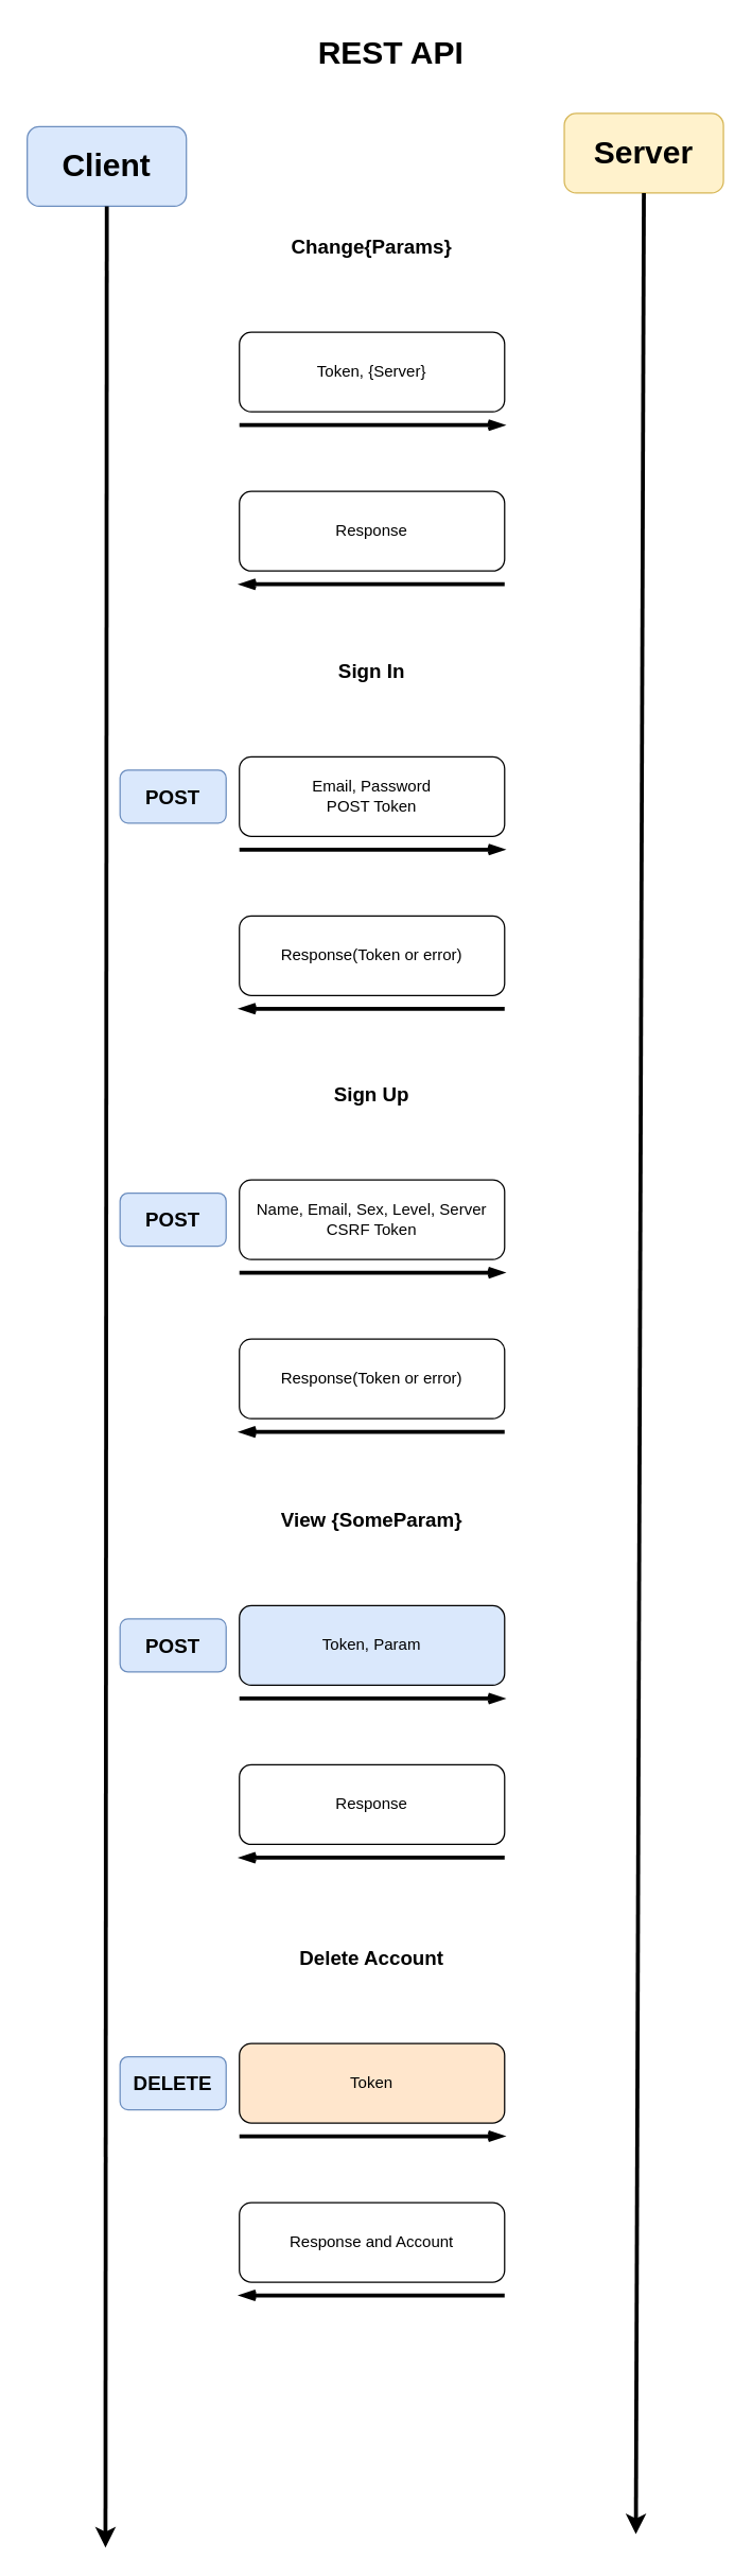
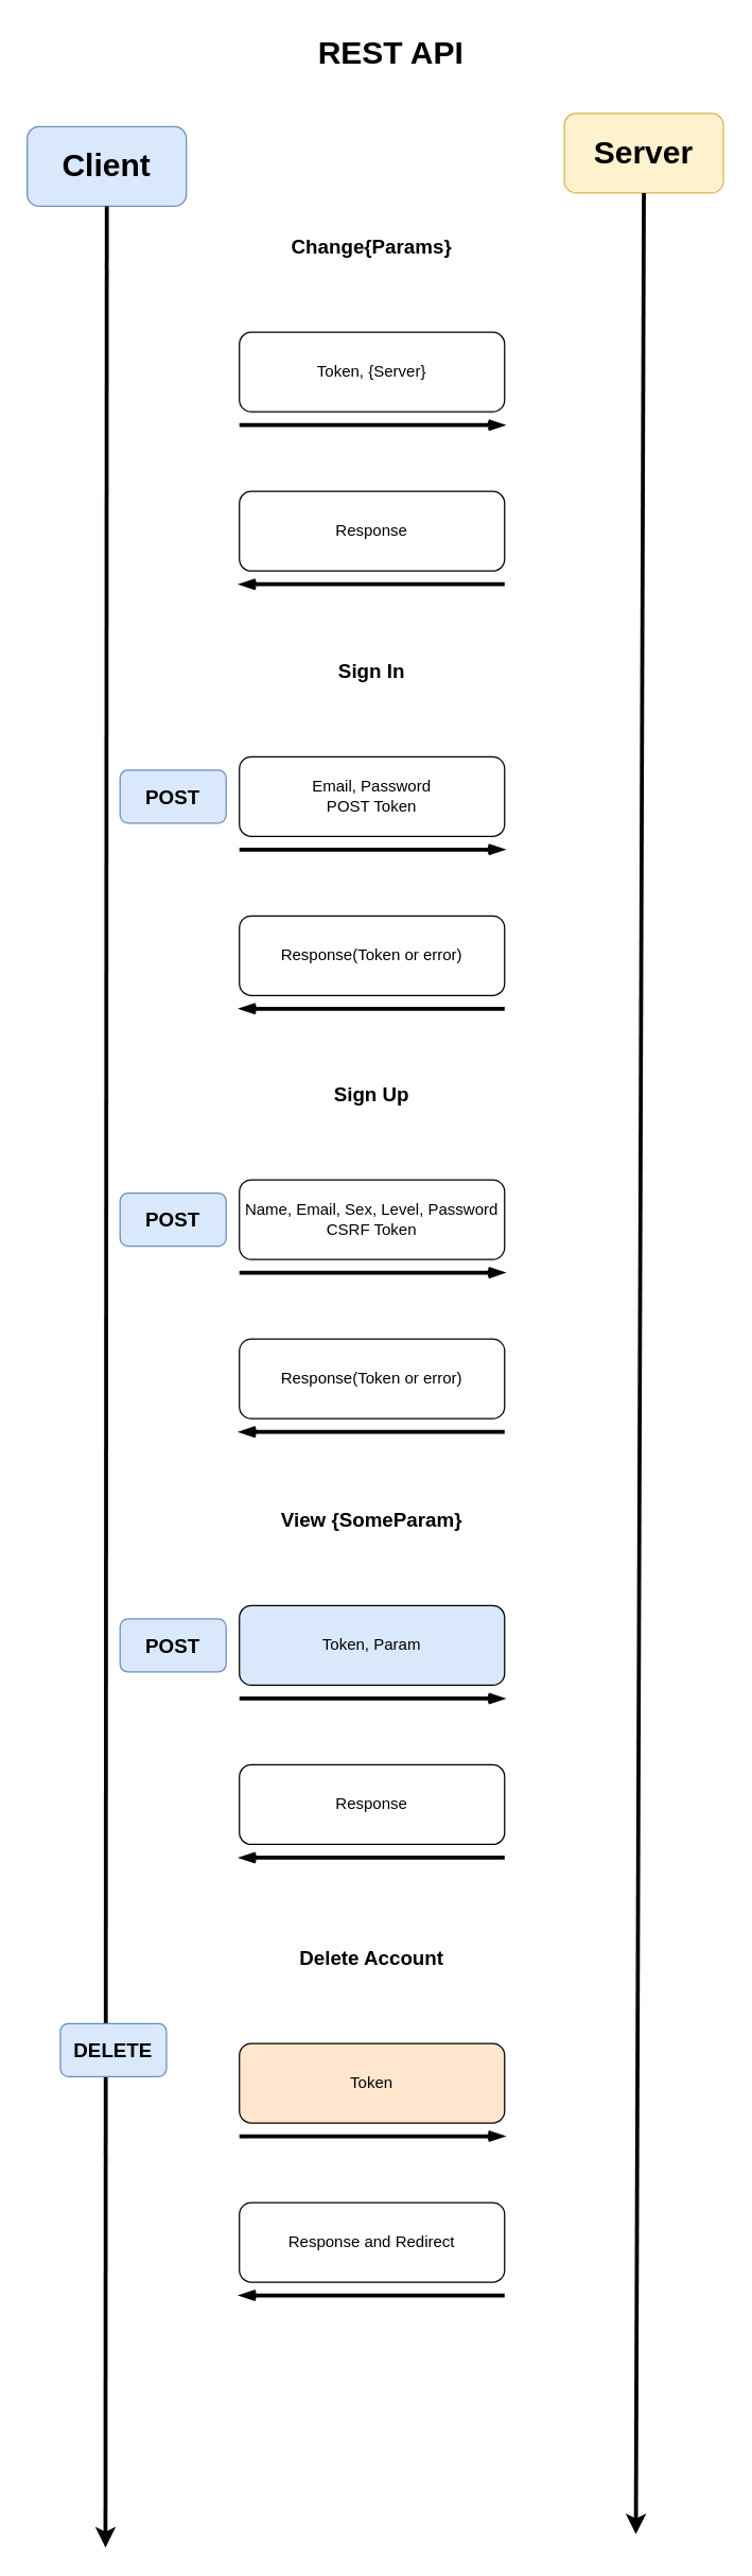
  <mxCell id="0" />
  <mxCell id="1" parent="0" />
  <mxCell id="2" value="REST API" style="text;strokeColor=none;fillColor=none;html=1;fontSize=24;fontStyle=1;verticalAlign=middle;align=center;" vertex="1" parent="1"><mxGeometry x="244" y="20" width="100" height="40" as="geometry" /></mxCell>
  <mxCell id="3" value="&lt;h1&gt;Client&lt;/h1&gt;" style="rounded=1;whiteSpace=wrap;html=1;fillColor=#dae8fc;strokeColor=#6c8ebf;" vertex="1" parent="1"><mxGeometry x="20" y="95" width="120" height="60" as="geometry" /></mxCell>
  <mxCell id="4" value="&lt;h1&gt;Server&lt;/h1&gt;" style="rounded=1;whiteSpace=wrap;html=1;fillColor=#fff2cc;strokeColor=#d6b656;" vertex="1" parent="1"><mxGeometry x="425" y="85" width="120" height="60" as="geometry" /></mxCell>
  <mxCell id="5" value="" style="endArrow=classic;html=1;rounded=0;exitX=0.5;exitY=1;exitDx=0;exitDy=0;strokeWidth=3;" edge="1" parent="1" source="3"><mxGeometry width="50" height="50" relative="1" as="geometry"><mxPoint x="79" y="300" as="sourcePoint" /><mxPoint x="79" y="1920" as="targetPoint" /></mxGeometry></mxCell>
  <mxCell id="6" value="" style="endArrow=classic;html=1;rounded=0;exitX=0.5;exitY=1;exitDx=0;exitDy=0;strokeWidth=3;" edge="1" parent="1" source="4"><mxGeometry width="50" height="50" relative="1" as="geometry"><mxPoint x="479.5" y="420" as="sourcePoint" /><mxPoint x="479" y="1910" as="targetPoint" /></mxGeometry></mxCell>
  <mxCell id="7" value="" style="endArrow=openThin;html=1;rounded=0;strokeWidth=3;endFill=0;" edge="1" parent="1"><mxGeometry width="50" height="50" relative="1" as="geometry"><mxPoint x="180" y="320" as="sourcePoint" /><mxPoint x="380" y="320" as="targetPoint" /></mxGeometry></mxCell>
  <mxCell id="8" value="" style="endArrow=openThin;html=1;rounded=0;strokeWidth=3;endFill=0;" edge="1" parent="1"><mxGeometry width="50" height="50" relative="1" as="geometry"><mxPoint x="380" y="440" as="sourcePoint" /><mxPoint x="180" y="440" as="targetPoint" /></mxGeometry></mxCell>
  <mxCell id="9" value="&lt;div&gt;&lt;span&gt;Token, {Server}&lt;/span&gt;&lt;/div&gt;" style="rounded=1;whiteSpace=wrap;html=1;align=center;" vertex="1" parent="1"><mxGeometry x="180" y="250" width="200" height="60" as="geometry" /></mxCell>
  <mxCell id="10" value="Response" style="rounded=1;whiteSpace=wrap;html=1;glass=0;" vertex="1" parent="1"><mxGeometry x="180" y="370" width="200" height="60" as="geometry" /></mxCell>
  <mxCell id="11" value="Change{Params}" style="text;html=1;strokeColor=none;fillColor=none;align=center;verticalAlign=middle;whiteSpace=wrap;rounded=0;fontStyle=1;fontSize=15;rotation=0;" vertex="1" parent="1"><mxGeometry x="180" y="170" width="200" height="30" as="geometry" /></mxCell>
  <mxCell id="12" value="" style="endArrow=openThin;html=1;rounded=0;strokeWidth=3;endFill=0;" edge="1" parent="1"><mxGeometry width="50" height="50" relative="1" as="geometry"><mxPoint x="180" y="640" as="sourcePoint" /><mxPoint x="380" y="640" as="targetPoint" /></mxGeometry></mxCell>
  <mxCell id="13" value="" style="endArrow=openThin;html=1;rounded=0;strokeWidth=3;endFill=0;" edge="1" parent="1"><mxGeometry width="50" height="50" relative="1" as="geometry"><mxPoint x="380" y="760" as="sourcePoint" /><mxPoint x="180" y="760" as="targetPoint" /></mxGeometry></mxCell>
  <mxCell id="14" value="&lt;div&gt;&lt;span&gt;Email, Password&lt;/span&gt;&lt;/div&gt;&lt;div&gt;&lt;span&gt;POST Token&lt;/span&gt;&lt;/div&gt;" style="rounded=1;whiteSpace=wrap;html=1;align=center;" vertex="1" parent="1"><mxGeometry x="180" y="570" width="200" height="60" as="geometry" /></mxCell>
  <mxCell id="15" value="Response(Token or error)" style="rounded=1;whiteSpace=wrap;html=1;" vertex="1" parent="1"><mxGeometry x="180" y="690" width="200" height="60" as="geometry" /></mxCell>
  <mxCell id="16" value="Sign In" style="text;html=1;strokeColor=none;fillColor=none;align=center;verticalAlign=middle;whiteSpace=wrap;rounded=0;fontStyle=1;fontSize=15;rotation=0;" vertex="1" parent="1"><mxGeometry x="180" y="490" width="200" height="30" as="geometry" /></mxCell>
  <mxCell id="17" value="" style="endArrow=openThin;html=1;rounded=0;strokeWidth=3;endFill=0;" edge="1" parent="1"><mxGeometry width="50" height="50" relative="1" as="geometry"><mxPoint x="180" y="959" as="sourcePoint" /><mxPoint x="380" y="959" as="targetPoint" /></mxGeometry></mxCell>
  <mxCell id="18" value="" style="endArrow=openThin;html=1;rounded=0;strokeWidth=3;endFill=0;" edge="1" parent="1"><mxGeometry width="50" height="50" relative="1" as="geometry"><mxPoint x="380" y="1079" as="sourcePoint" /><mxPoint x="180" y="1079" as="targetPoint" /></mxGeometry></mxCell>
- <mxCell id="19" value="Name, Email, Sex, Level, Server&lt;br&gt;CSRF Token" style="rounded=1;whiteSpace=wrap;html=1;align=center;" vertex="1" parent="1"><mxGeometry x="180" y="889" width="200" height="60" as="geometry" /></mxCell>
+ <mxCell id="19" value="Name, Email, Sex, Level, Password&lt;br&gt;CSRF Token" style="rounded=1;whiteSpace=wrap;html=1;align=center;" vertex="1" parent="1"><mxGeometry x="180" y="889" width="200" height="60" as="geometry" /></mxCell>
  <mxCell id="20" value="Response(Token or error)" style="rounded=1;whiteSpace=wrap;html=1;" vertex="1" parent="1"><mxGeometry x="180" y="1009" width="200" height="60" as="geometry" /></mxCell>
  <mxCell id="21" value="Sign Up" style="text;html=1;strokeColor=none;fillColor=none;align=center;verticalAlign=middle;whiteSpace=wrap;rounded=0;fontStyle=1;fontSize=15;rotation=0;" vertex="1" parent="1"><mxGeometry x="180" y="809" width="200" height="30" as="geometry" /></mxCell>
  <mxCell id="22" value="" style="endArrow=openThin;html=1;rounded=0;strokeWidth=3;endFill=0;" edge="1" parent="1"><mxGeometry width="50" height="50" relative="1" as="geometry"><mxPoint x="180" y="1280" as="sourcePoint" /><mxPoint x="380" y="1280" as="targetPoint" /></mxGeometry></mxCell>
  <mxCell id="23" value="" style="endArrow=openThin;html=1;rounded=0;strokeWidth=3;endFill=0;" edge="1" parent="1"><mxGeometry width="50" height="50" relative="1" as="geometry"><mxPoint x="380" y="1400" as="sourcePoint" /><mxPoint x="180" y="1400" as="targetPoint" /></mxGeometry></mxCell>
  <mxCell id="24" value="Token, Param" style="rounded=1;whiteSpace=wrap;html=1;align=center;fillColor=#dae8fc;" vertex="1" parent="1"><mxGeometry x="180" y="1210" width="200" height="60" as="geometry" /></mxCell>
  <mxCell id="25" value="Response" style="rounded=1;whiteSpace=wrap;html=1;" vertex="1" parent="1"><mxGeometry x="180" y="1330" width="200" height="60" as="geometry" /></mxCell>
  <mxCell id="26" value="View {SomeParam}" style="text;html=1;strokeColor=none;fillColor=none;align=center;verticalAlign=middle;whiteSpace=wrap;rounded=0;fontStyle=1;fontSize=15;rotation=0;" vertex="1" parent="1"><mxGeometry x="180" y="1130" width="200" height="30" as="geometry" /></mxCell>
  <mxCell id="27" value="POST" style="rounded=1;whiteSpace=wrap;html=1;fontSize=15;align=center;fillColor=#dae8fc;strokeColor=#6c8ebf;fontStyle=1" vertex="1" parent="1"><mxGeometry x="90" y="580" width="80" height="40" as="geometry" /></mxCell>
  <mxCell id="28" value="POST" style="rounded=1;whiteSpace=wrap;html=1;fontSize=15;align=center;fillColor=#dae8fc;strokeColor=#6c8ebf;fontStyle=1" vertex="1" parent="1"><mxGeometry x="90" y="899" width="80" height="40" as="geometry" /></mxCell>
  <mxCell id="29" value="POST" style="rounded=1;whiteSpace=wrap;html=1;fontSize=15;align=center;fillColor=#dae8fc;strokeColor=#6c8ebf;fontStyle=1" vertex="1" parent="1"><mxGeometry x="90" y="1220" width="80" height="40" as="geometry" /></mxCell>
  <mxCell id="30" value="" style="endArrow=openThin;html=1;rounded=0;strokeWidth=3;endFill=0;" edge="1" parent="1"><mxGeometry width="50" height="50" relative="1" as="geometry"><mxPoint x="180" y="1610" as="sourcePoint" /><mxPoint x="380" y="1610" as="targetPoint" /></mxGeometry></mxCell>
  <mxCell id="31" value="" style="endArrow=openThin;html=1;rounded=0;strokeWidth=3;endFill=0;" edge="1" parent="1"><mxGeometry width="50" height="50" relative="1" as="geometry"><mxPoint x="380" y="1730" as="sourcePoint" /><mxPoint x="180" y="1730" as="targetPoint" /></mxGeometry></mxCell>
  <mxCell id="32" value="Token" style="rounded=1;whiteSpace=wrap;html=1;align=center;fillColor=#ffe6cc;" vertex="1" parent="1"><mxGeometry x="180" y="1540" width="200" height="60" as="geometry" /></mxCell>
- <mxCell id="33" value="Response and Account" style="rounded=1;whiteSpace=wrap;html=1;" vertex="1" parent="1"><mxGeometry x="180" y="1660" width="200" height="60" as="geometry" /></mxCell>
+ <mxCell id="33" value="Response and Redirect" style="rounded=1;whiteSpace=wrap;html=1;" vertex="1" parent="1"><mxGeometry x="180" y="1660" width="200" height="60" as="geometry" /></mxCell>
  <mxCell id="34" value="Delete Account" style="text;html=1;strokeColor=none;fillColor=none;align=center;verticalAlign=middle;whiteSpace=wrap;rounded=0;fontStyle=1;fontSize=15;rotation=0;" vertex="1" parent="1"><mxGeometry x="180" y="1460" width="200" height="30" as="geometry" /></mxCell>
- <mxCell id="35" value="DELETE" style="rounded=1;whiteSpace=wrap;html=1;fontSize=15;align=center;fillColor=#dae8fc;strokeColor=#6c8ebf;fontStyle=1" vertex="1" parent="1"><mxGeometry x="90" y="1550" width="80" height="40" as="geometry" /></mxCell>
+ <mxCell id="35" value="DELETE" style="rounded=1;whiteSpace=wrap;html=1;fontSize=15;align=center;fillColor=#dae8fc;strokeColor=#6c8ebf;fontStyle=1" vertex="1" parent="1"><mxGeometry x="45" y="1525" width="80" height="40" as="geometry" /></mxCell>
